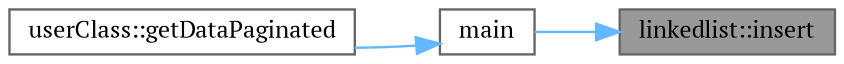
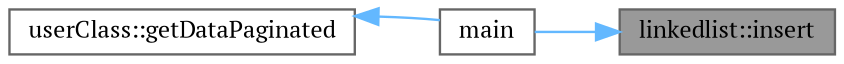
  digraph {
    fontname="PT Serif"
    rankdir=RL
    node [color=grey40 fillcolor=white fontname="PT Serif" fontsize=10 shape=box style=filled]
    edge [color=steelblue1 dir=back fontname="PT Serif" fontsize=10 labelfontname=Helvetica labelfontsize=10 style=solid]
    n1 [color=gray40 fillcolor=grey60 fontcolor=black height=0.2 label="linkedlist::insert" width=0.4]
    n2 [height=0.2 label=main width=0.4]
    n3 [height=0.2 label="userClass::getDataPaginated" width=0.4]
    n1 -> n2
-   n2 -> n3
+   n3 -> n2
  }
